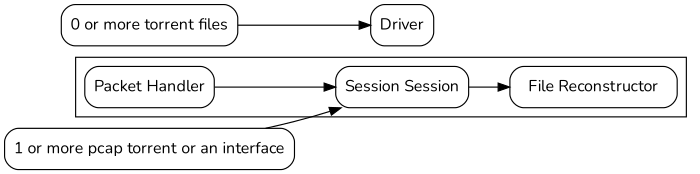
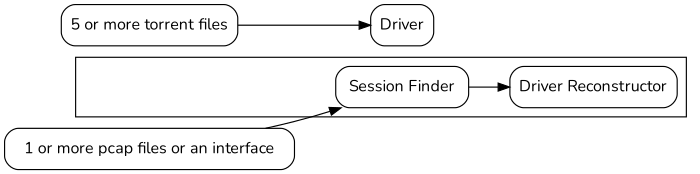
  digraph {
    fontname=Nunito
    rankdir=LR
    node [fontname=Nunito shape=box style=rounded]
    edge [fontname=Nunito]
-   n1 [label="Packet Handler"]
-   n2 [label="Session Session"]
-   n3 [label="File Reconstructor"]
-   n4 [label="1 or more pcap torrent or an interface"]
+   n2 [label="Session Finder"]
+   n3 [label="Driver Reconstructor"]
+   n4 [label="1 or more pcap files or an interface"]
    n5 [label=Driver]
-   n6 [label="0 or more torrent files"]
+   n6 [label="5 or more torrent files"]
    subgraph cluster_1 {
-     n1
      n2
      n3
    }
-   n1 -> n2
    n2 -> n3
    n4 -> n2
    n6 -> n5
  }
